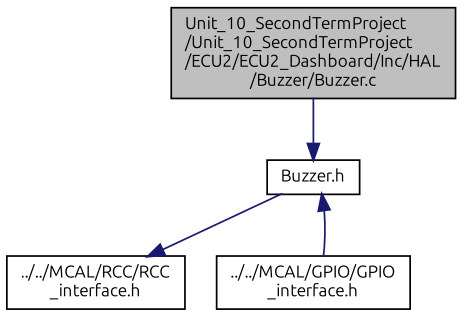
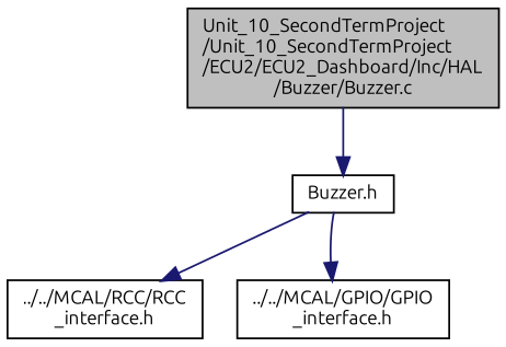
  digraph {
    fontname=Ubuntu
    node [color=black fillcolor=white fontname=Ubuntu fontsize=10 shape=record style=filled]
    edge [color=midnightblue fontname=Ubuntu fontsize=10 labelfontname=Helvetica labelfontsize=10 style=solid]
    n1 [fillcolor=grey75 fontcolor=black height=0.2 label="Unit_10_SecondTermProject\l/Unit_10_SecondTermProject\l/ECU2/ECU2_Dashboard/Inc/HAL\l/Buzzer/Buzzer.c" width=0.4]
    n2 [height=0.2 label="Buzzer.h" width=0.4]
    n3 [height=0.2 label="../../MCAL/RCC/RCC\l_interface.h" width=0.4]
    n4 [height=0.2 label="../../MCAL/GPIO/GPIO\l_interface.h" width=0.4]
    n1 -> n2
    n2 -> n3
-   n4 -> n2
+   n2 -> n4
  }
